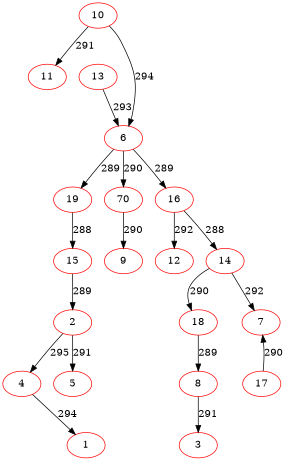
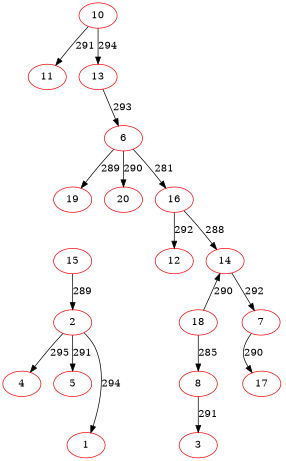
  digraph {
    node [color=red]
    10
    11
    13
    6
    19
-   20 [label=70]
+   20
    16
    15
-   9
    12
    14
    2
    4
    5
    1
    18
    7
    8
    3
    17
    10 -> 11 [label=291]
-   10 -> 6 [label=294]
+   10 -> 13 [label=294]
    13 -> 6 [label=293]
    6 -> 19 [label=289]
    6 -> 20 [label=290]
-   6 -> 16 [label=289]
-   19 -> 15 [label=288]
-   20 -> 9 [label=290]
+   6 -> 16 [label=281]
    16 -> 12 [label=292]
    16 -> 14 [label=288]
    15 -> 2 [label=289]
-   14 -> 18 [label=290]
+   18 -> 14 [label=290]
    14 -> 7 [label=292]
    2 -> 4 [label=295]
    2 -> 5 [label=291]
-   4 -> 1 [label=294]
-   18 -> 8 [label=289]
-   17 -> 7 [label=290]
+   2 -> 1 [label=294]
+   18 -> 8 [label=285]
+   7 -> 17 [label=290]
    8 -> 3 [label=291]
  }
